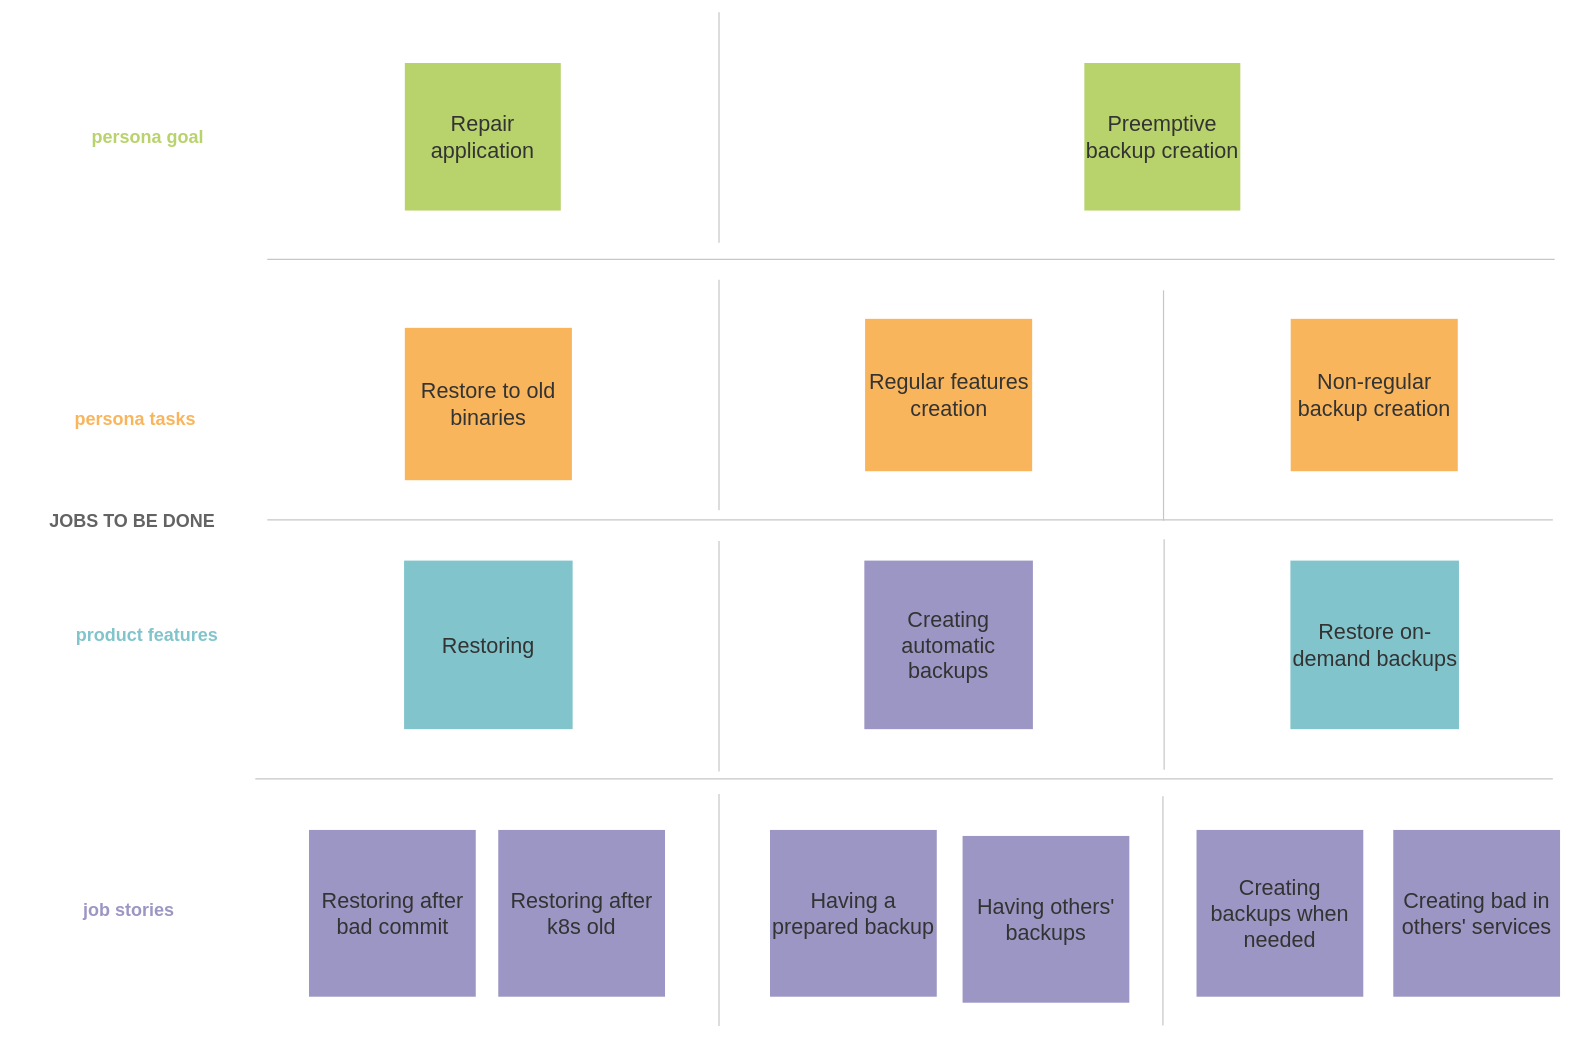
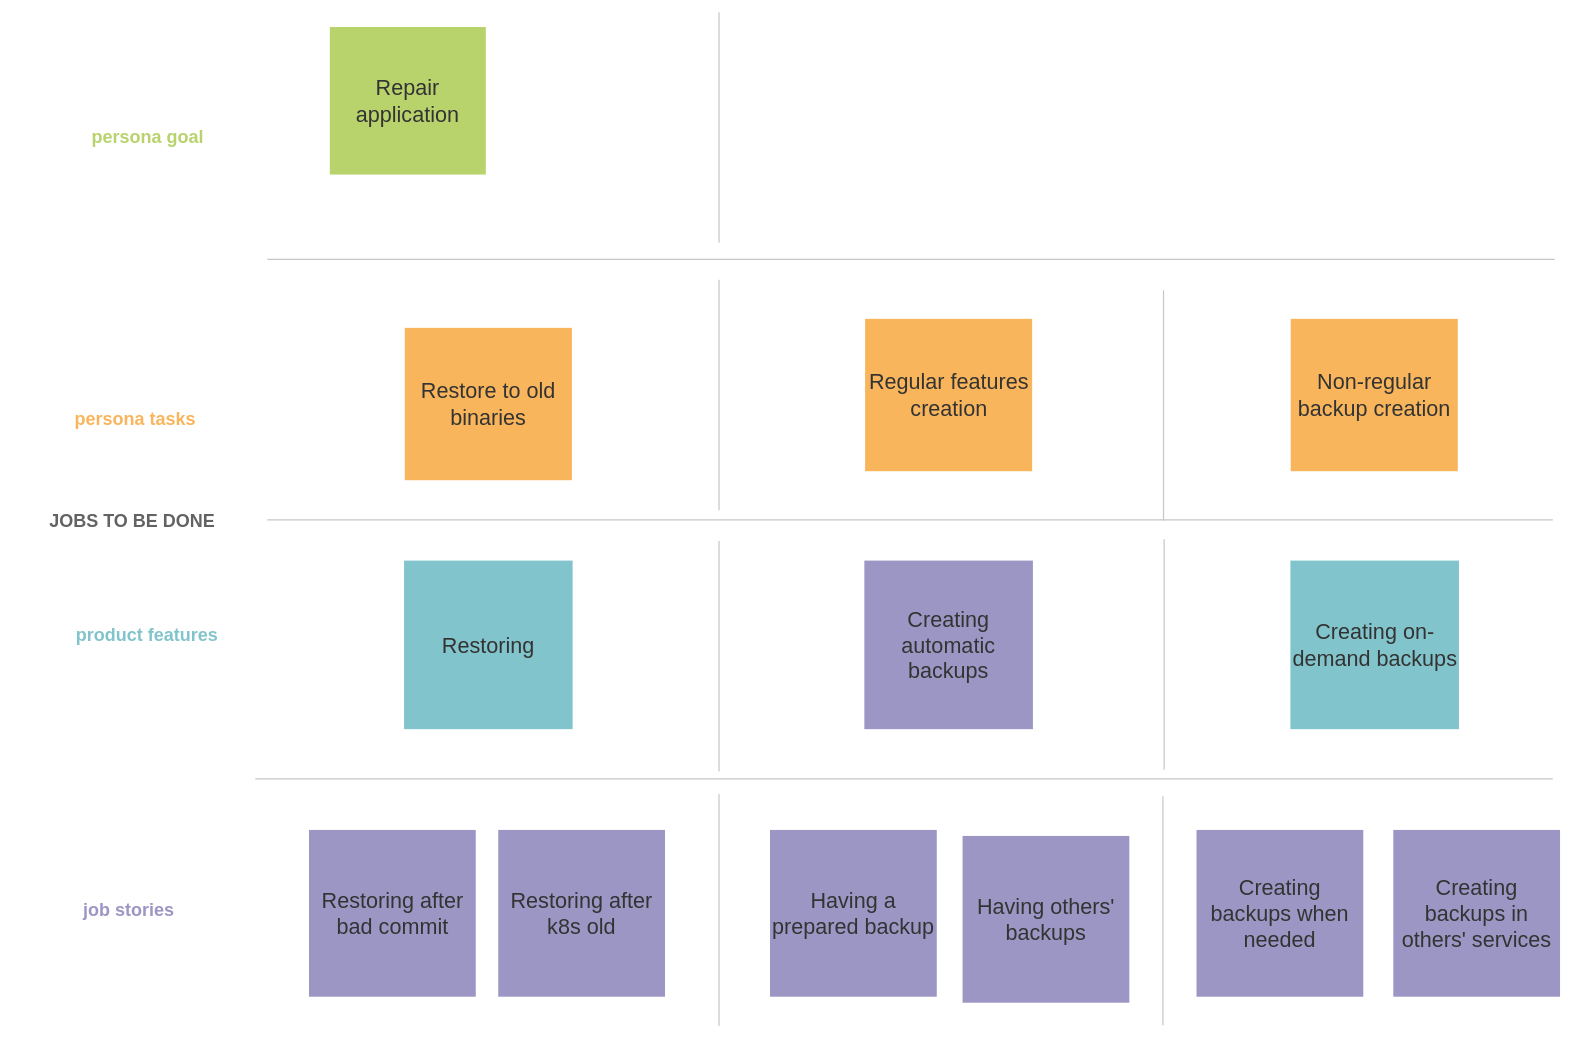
  <mxCell id="0" />
  <mxCell id="1" parent="0" />
  <mxCell id="2" value="" style="endArrow=none;html=1;strokeColor=#c6c6c6;strokeWidth=2;" parent="1" edge="1"><mxGeometry width="50" height="50" relative="1" as="geometry"><mxPoint x="1198" y="850" as="sourcePoint" /><mxPoint x="1198" y="466" as="targetPoint" /></mxGeometry></mxCell>
  <mxCell id="3" value="" style="endArrow=none;html=1;strokeColor=#c6c6c6;strokeWidth=2;" parent="1" edge="1"><mxGeometry width="50" height="50" relative="1" as="geometry"><mxPoint x="1939" y="867.5" as="sourcePoint" /><mxPoint x="1939" y="483.5" as="targetPoint" /></mxGeometry></mxCell>
  <mxCell id="4" value="" style="endArrow=none;html=1;strokeColor=#c6c6c6;strokeWidth=2;" parent="1" edge="1"><mxGeometry width="50" height="50" relative="1" as="geometry"><mxPoint x="445" y="866" as="sourcePoint" /><mxPoint x="2588" y="866" as="targetPoint" /></mxGeometry></mxCell>
  <mxCell id="5" value="" style="endArrow=none;html=1;strokeColor=#c6c6c6;strokeWidth=2;" parent="1" edge="1"><mxGeometry width="50" height="50" relative="1" as="geometry"><mxPoint x="1198" y="1285.5" as="sourcePoint" /><mxPoint x="1198" y="901.5" as="targetPoint" /></mxGeometry></mxCell>
  <mxCell id="6" value="" style="endArrow=none;html=1;strokeColor=#c6c6c6;strokeWidth=2;" parent="1" edge="1"><mxGeometry width="50" height="50" relative="1" as="geometry"><mxPoint x="1940" y="1282.5" as="sourcePoint" /><mxPoint x="1940" y="898.5" as="targetPoint" /></mxGeometry></mxCell>
  <mxCell id="7" value="" style="endArrow=none;html=1;strokeColor=#c6c6c6;strokeWidth=2;" parent="1" edge="1"><mxGeometry width="50" height="50" relative="1" as="geometry"><mxPoint x="445" y="432" as="sourcePoint" /><mxPoint x="2591" y="432" as="targetPoint" /></mxGeometry></mxCell>
  <mxCell id="8" value="&lt;div style=&quot;text-align: left&quot;&gt;&lt;span style=&quot;font-size: 30px&quot;&gt;&lt;font color=&quot;#646363&quot;&gt;JOBS TO BE DONE&lt;/font&gt;&lt;/span&gt;&lt;/div&gt;" style="text;html=1;strokeColor=none;fillColor=none;align=right;verticalAlign=middle;whiteSpace=wrap;rounded=0;strokeWidth=60;fontStyle=1" parent="1" vertex="1"><mxGeometry x="20" y="857" width="340" height="20" as="geometry" /></mxCell>
  <mxCell id="9" value="" style="endArrow=none;html=1;strokeColor=#c6c6c6;strokeWidth=2;" parent="1" edge="1"><mxGeometry width="50" height="50" relative="1" as="geometry"><mxPoint x="425" y="1298" as="sourcePoint" /><mxPoint x="2588" y="1298" as="targetPoint" /></mxGeometry></mxCell>
  <mxCell id="10" value="&lt;p style=&quot;&quot;&gt;&lt;span style=&quot;font-size: 36px;&quot;&gt;Restoring after bad commit&lt;/span&gt;&lt;br&gt;&lt;/p&gt;" style="rounded=0;whiteSpace=wrap;html=1;strokeColor=none;strokeWidth=3;fillColor=#9C96C4;fontSize=12;fontColor=#333333;aspect=fixed;gradientColor=none;" parent="1" vertex="1"><mxGeometry x="514.5" y="1383" width="278" height="278" as="geometry" /></mxCell>
  <mxCell id="11" value="&lt;span style=&quot;font-size: 36px;&quot;&gt;Restoring&lt;/span&gt;" style="rounded=0;whiteSpace=wrap;html=1;strokeColor=none;strokeWidth=3;fillColor=#82C4CC;fontSize=12;fontColor=#333333;aspect=fixed;" parent="1" vertex="1"><mxGeometry x="673" y="934" width="281" height="281" as="geometry" /></mxCell>
  <mxCell id="12" value="&lt;span style=&quot;font-size: 36px;&quot;&gt;Restore to old binaries&lt;/span&gt;" style="rounded=0;whiteSpace=wrap;html=1;strokeColor=none;strokeWidth=3;fillColor=#F9B55C;fontSize=12;fontColor=#333333;" parent="1" vertex="1"><mxGeometry x="674.25" y="546" width="278.5" height="254" as="geometry" /></mxCell>
  <mxCell id="13" value="" style="endArrow=none;html=1;strokeColor=#c6c6c6;strokeWidth=2;" parent="1" edge="1"><mxGeometry width="50" height="50" relative="1" as="geometry"><mxPoint x="1198" y="404" as="sourcePoint" /><mxPoint x="1198" y="20" as="targetPoint" /></mxGeometry></mxCell>
  <mxCell id="14" value="" style="endArrow=none;html=1;strokeColor=#c6c6c6;strokeWidth=2;" parent="1" edge="1"><mxGeometry width="50" height="50" relative="1" as="geometry"><mxPoint x="1198" y="1710" as="sourcePoint" /><mxPoint x="1198" y="1323" as="targetPoint" /></mxGeometry></mxCell>
  <mxCell id="15" value="" style="endArrow=none;html=1;strokeColor=#c6c6c6;strokeWidth=2;" parent="1" edge="1"><mxGeometry width="50" height="50" relative="1" as="geometry"><mxPoint x="1938" y="1709" as="sourcePoint" /><mxPoint x="1938" y="1327" as="targetPoint" /></mxGeometry></mxCell>
  <mxCell id="16" value="&lt;p style=&quot;line-height: 110%&quot;&gt;&lt;/p&gt;&lt;div style=&quot;text-align: right&quot;&gt;&lt;span style=&quot;font-size: 30px;&quot;&gt;&lt;b&gt;job stories&lt;/b&gt;&lt;/span&gt;&lt;/div&gt;&lt;p&gt;&lt;/p&gt;" style="text;html=1;strokeColor=none;fillColor=none;align=right;verticalAlign=top;whiteSpace=wrap;rounded=0;strokeWidth=60;spacingTop=-15;fontColor=#9C96C4;" parent="1" vertex="1"><mxGeometry x="103" y="1494.5" width="189" height="55" as="geometry" /></mxCell>
  <mxCell id="17" value="&lt;p style=&quot;line-height: 110%&quot;&gt;&lt;/p&gt;&lt;div style=&quot;text-align: right&quot;&gt;&lt;font color=&quot;#82c4cc&quot;&gt;&lt;span style=&quot;font-size: 30px;&quot;&gt;&lt;b&gt;product features&lt;/b&gt;&lt;/span&gt;&lt;/font&gt;&lt;/div&gt;&lt;p&gt;&lt;/p&gt;" style="text;html=1;strokeColor=none;fillColor=none;align=right;verticalAlign=top;whiteSpace=wrap;rounded=0;strokeWidth=60;spacingTop=-15;" parent="1" vertex="1"><mxGeometry x="116" y="1036" width="249" height="57" as="geometry" /></mxCell>
- <mxCell id="18" value="&lt;span style=&quot;font-size: 36px;&quot;&gt;Repair application&lt;/span&gt;" style="rounded=0;whiteSpace=wrap;html=1;strokeColor=none;strokeWidth=3;fillColor=#B9D36C;fontSize=12;fontColor=#333333;" parent="1" vertex="1"><mxGeometry x="674.25" y="104.5" width="260" height="246" as="geometry" /></mxCell>
+ <mxCell id="18" value="&lt;span style=&quot;font-size: 36px;&quot;&gt;Repair application&lt;/span&gt;" style="rounded=0;whiteSpace=wrap;html=1;strokeColor=none;strokeWidth=3;fillColor=#B9D36C;fontSize=12;fontColor=#333333;" parent="1" vertex="1"><mxGeometry x="549.25" y="44.5" width="260" height="246" as="geometry" /></mxCell>
  <mxCell id="19" value="&lt;p style=&quot;line-height: 110%&quot;&gt;&lt;/p&gt;&lt;div style=&quot;text-align: left&quot;&gt;&lt;font color=&quot;#f9b55c&quot;&gt;&lt;span style=&quot;font-size: 30px;&quot;&gt;&lt;b&gt;persona tasks&lt;/b&gt;&lt;/span&gt;&lt;/font&gt;&lt;/div&gt;&lt;p&gt;&lt;/p&gt;" style="text;html=1;strokeColor=none;fillColor=none;align=right;verticalAlign=top;whiteSpace=wrap;rounded=0;strokeWidth=60;spacingTop=-15;" parent="1" vertex="1"><mxGeometry x="103" y="676.88" width="225" height="52.25" as="geometry" /></mxCell>
  <mxCell id="20" value="&lt;div style=&quot;text-align: left&quot;&gt;&lt;span style=&quot;font-size: 30px&quot;&gt;&lt;font color=&quot;#b9d36c&quot;&gt;persona goal&lt;/font&gt;&lt;/span&gt;&lt;/div&gt;" style="text;html=1;strokeColor=none;fillColor=none;align=right;verticalAlign=middle;whiteSpace=wrap;rounded=0;strokeWidth=60;fontStyle=1" parent="1" vertex="1"><mxGeometry x="130.5" y="182.25" width="209.5" height="90.5" as="geometry" /></mxCell>
  <mxCell id="21" style="edgeStyle=orthogonalEdgeStyle;rounded=0;orthogonalLoop=1;jettySize=auto;html=1;exitX=0.5;exitY=1;exitDx=0;exitDy=0;" parent="1" source="16" target="16" edge="1"><mxGeometry relative="1" as="geometry" /></mxCell>
  <mxCell id="22" value="&lt;p style=&quot;&quot;&gt;&lt;span style=&quot;font-size: 36px;&quot;&gt;Having a prepared backup&lt;/span&gt;&lt;br&gt;&lt;/p&gt;" style="rounded=0;whiteSpace=wrap;html=1;strokeColor=none;strokeWidth=3;fillColor=#9C96C4;fontSize=12;fontColor=#333333;aspect=fixed;gradientColor=none;" parent="1" vertex="1"><mxGeometry x="1283" y="1383" width="278" height="278" as="geometry" /></mxCell>
  <mxCell id="23" value="&lt;p style=&quot;&quot;&gt;&lt;span style=&quot;font-size: 36px;&quot;&gt;Creating backups when needed&lt;/span&gt;&lt;br&gt;&lt;/p&gt;" style="rounded=0;whiteSpace=wrap;html=1;strokeColor=none;strokeWidth=3;fillColor=#9C96C4;fontSize=12;fontColor=#333333;aspect=fixed;gradientColor=none;" parent="1" vertex="1"><mxGeometry x="1994" y="1383" width="278" height="278" as="geometry" /></mxCell>
  <mxCell id="24" value="&lt;p style=&quot;&quot;&gt;&lt;span style=&quot;font-size: 36px;&quot;&gt;Restoring after k8s old&lt;/span&gt;&lt;br&gt;&lt;/p&gt;" style="rounded=0;whiteSpace=wrap;html=1;strokeColor=none;strokeWidth=3;fillColor=#9C96C4;fontSize=12;fontColor=#333333;aspect=fixed;gradientColor=none;" parent="1" vertex="1"><mxGeometry x="830" y="1383" width="278" height="278" as="geometry" /></mxCell>
  <mxCell id="25" value="&lt;p style=&quot;&quot;&gt;&lt;span style=&quot;font-size: 36px;&quot;&gt;Having others' backups&lt;/span&gt;&lt;br&gt;&lt;/p&gt;" style="rounded=0;whiteSpace=wrap;html=1;strokeColor=none;strokeWidth=3;fillColor=#9C96C4;fontSize=12;fontColor=#333333;aspect=fixed;gradientColor=none;" parent="1" vertex="1"><mxGeometry x="1604" y="1393" width="278" height="278" as="geometry" /></mxCell>
- <mxCell id="26" value="&lt;p style=&quot;&quot;&gt;&lt;span style=&quot;font-size: 36px;&quot;&gt;Creating bad in others' services&lt;/span&gt;&lt;br&gt;&lt;/p&gt;" style="rounded=0;whiteSpace=wrap;html=1;strokeColor=none;strokeWidth=3;fillColor=#9C96C4;fontSize=12;fontColor=#333333;aspect=fixed;gradientColor=none;" parent="1" vertex="1"><mxGeometry x="2322" y="1383" width="278" height="278" as="geometry" /></mxCell>
- <mxCell id="27" value="&lt;span style=&quot;font-size: 36px;&quot;&gt;Preemptive backup creation&lt;/span&gt;" style="rounded=0;whiteSpace=wrap;html=1;strokeColor=none;strokeWidth=3;fillColor=#B9D36C;fontSize=12;fontColor=#333333;" vertex="1" parent="1"><mxGeometry x="1807" y="104.5" width="260" height="246" as="geometry" /></mxCell>
+ <mxCell id="26" value="&lt;p style=&quot;&quot;&gt;&lt;span style=&quot;font-size: 36px;&quot;&gt;Creating backups in others' services&lt;/span&gt;&lt;br&gt;&lt;/p&gt;" style="rounded=0;whiteSpace=wrap;html=1;strokeColor=none;strokeWidth=3;fillColor=#9C96C4;fontSize=12;fontColor=#333333;aspect=fixed;gradientColor=none;" parent="1" vertex="1"><mxGeometry x="2322" y="1383" width="278" height="278" as="geometry" /></mxCell>
  <mxCell id="28" value="&lt;span style=&quot;font-size: 36px;&quot;&gt;Regular features creation&lt;/span&gt;" style="rounded=0;whiteSpace=wrap;html=1;strokeColor=none;strokeWidth=3;fillColor=#F9B55C;fontSize=12;fontColor=#333333;" vertex="1" parent="1"><mxGeometry x="1441.5" y="531" width="278.5" height="254" as="geometry" /></mxCell>
  <mxCell id="29" value="&lt;span style=&quot;font-size: 36px;&quot;&gt;Non-regular backup creation&lt;/span&gt;" style="rounded=0;whiteSpace=wrap;html=1;strokeColor=none;strokeWidth=3;fillColor=#F9B55C;fontSize=12;fontColor=#333333;" vertex="1" parent="1"><mxGeometry x="2151" y="531" width="278.5" height="254" as="geometry" /></mxCell>
  <mxCell id="30" value="&lt;span style=&quot;font-size: 36px;&quot;&gt;Creating automatic backups&lt;/span&gt;" style="rounded=0;whiteSpace=wrap;html=1;strokeColor=none;strokeWidth=3;fillColor=#9c96c4;fontSize=12;fontColor=#333333;aspect=fixed;" vertex="1" parent="1"><mxGeometry x="1440.25" y="934" width="281" height="281" as="geometry" /></mxCell>
- <mxCell id="31" value="&lt;span style=&quot;font-size: 36px;&quot;&gt;Restore on-demand backups&lt;/span&gt;" style="rounded=0;whiteSpace=wrap;html=1;strokeColor=none;strokeWidth=3;fillColor=#82C4CC;fontSize=12;fontColor=#333333;aspect=fixed;" vertex="1" parent="1"><mxGeometry x="2150.5" y="934" width="281" height="281" as="geometry" /></mxCell>
+ <mxCell id="31" value="&lt;span style=&quot;font-size: 36px;&quot;&gt;Creating on-demand backups&lt;/span&gt;" style="rounded=0;whiteSpace=wrap;html=1;strokeColor=none;strokeWidth=3;fillColor=#82C4CC;fontSize=12;fontColor=#333333;aspect=fixed;" vertex="1" parent="1"><mxGeometry x="2150.5" y="934" width="281" height="281" as="geometry" /></mxCell>
